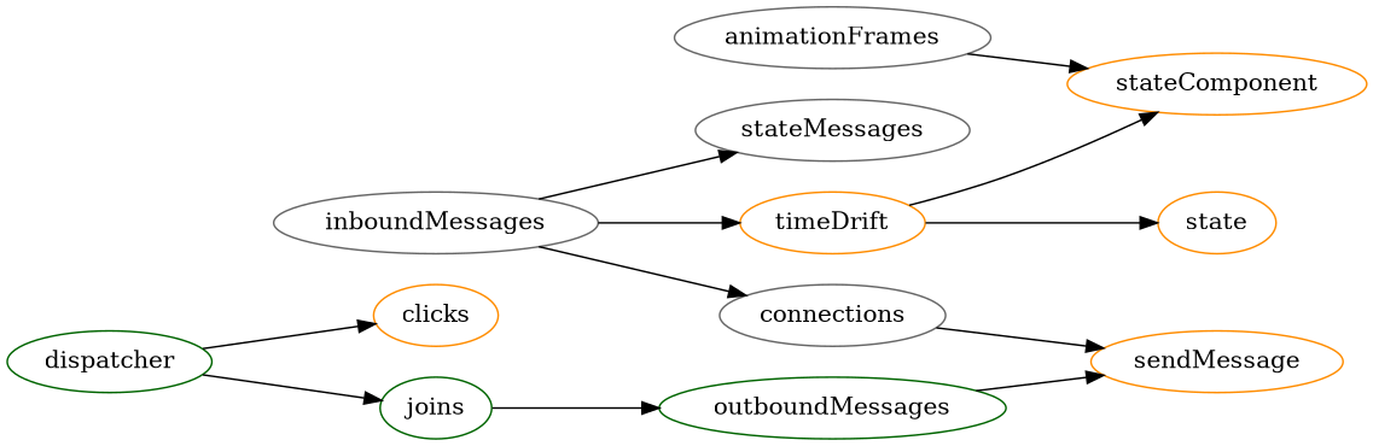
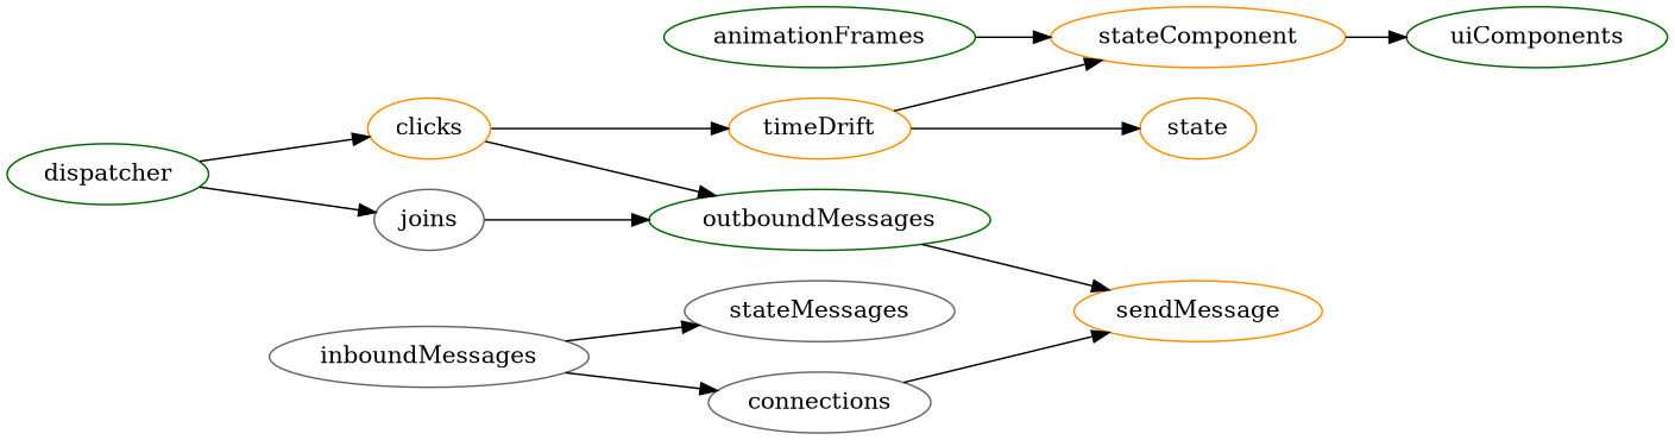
  digraph {
    rankdir=LR
    node [color=darkorange]
    stateComponent
-   animationFrames [color=gray40]
+   animationFrames [color=darkgreen]
+   uiComponents [color=darkgreen]
    state
    clicks
    dispatcher [color=darkgreen]
-   joins [color=darkgreen]
+   joins [color=gray40]
    outboundMessages [color=darkgreen]
    inboundMessages [color=gray40]
    stateMessages [color=gray40]
    timeDrift
    connections [color=gray40]
    sendMessage
+   stateComponent -> uiComponents
    animationFrames -> stateComponent
+   clicks -> outboundMessages
    dispatcher -> clicks
    dispatcher -> joins
    joins -> outboundMessages
    outboundMessages -> sendMessage
    inboundMessages -> stateMessages
-   inboundMessages -> timeDrift
+   clicks -> timeDrift
    inboundMessages -> connections
    timeDrift -> stateComponent
    timeDrift -> state
    connections -> sendMessage
  }
